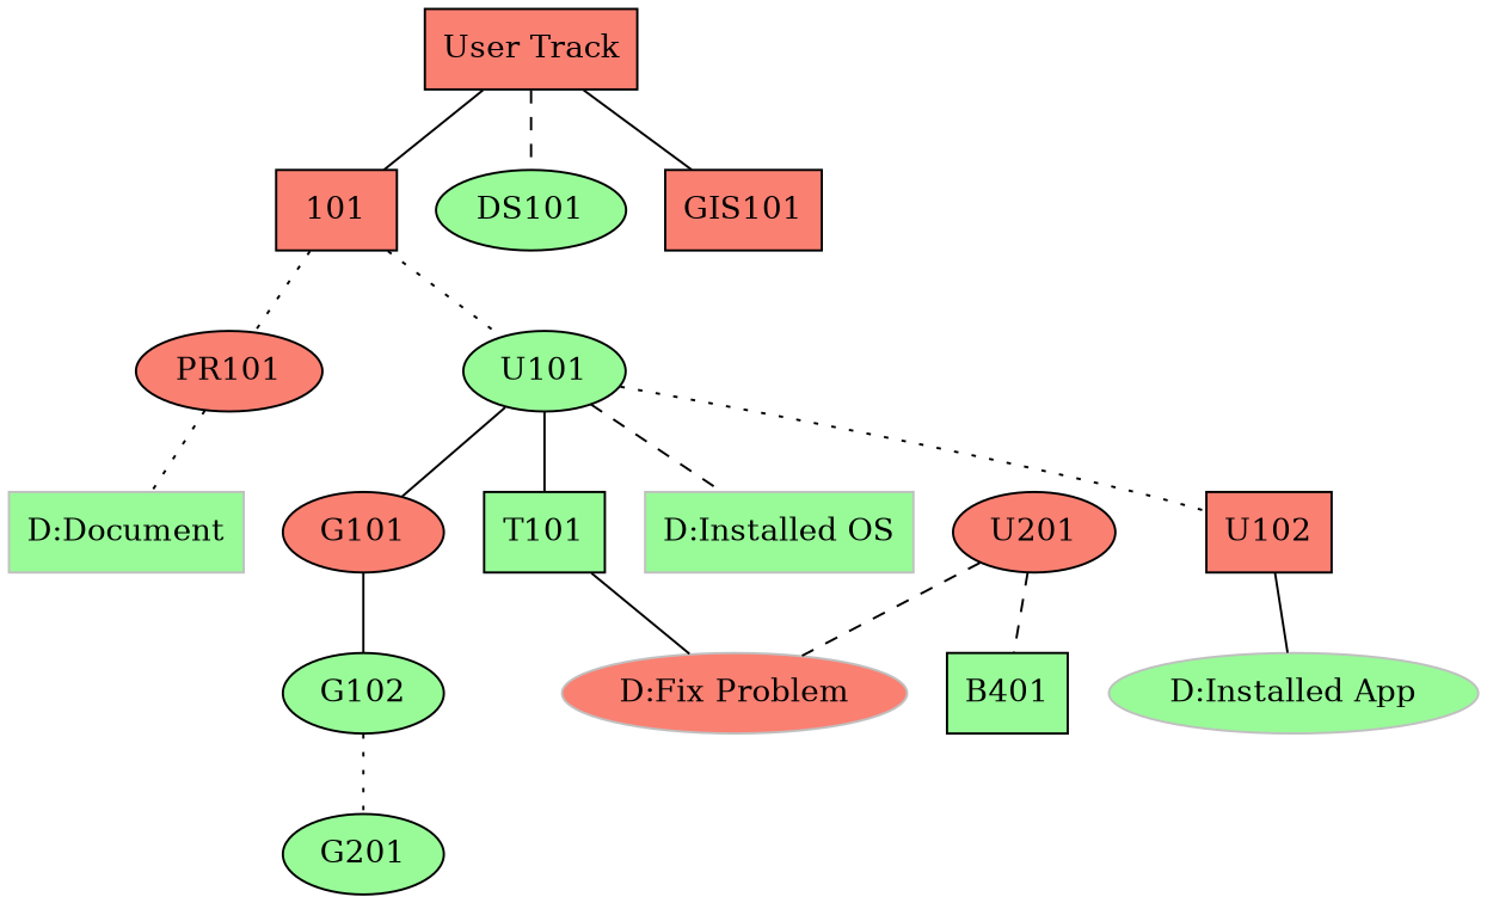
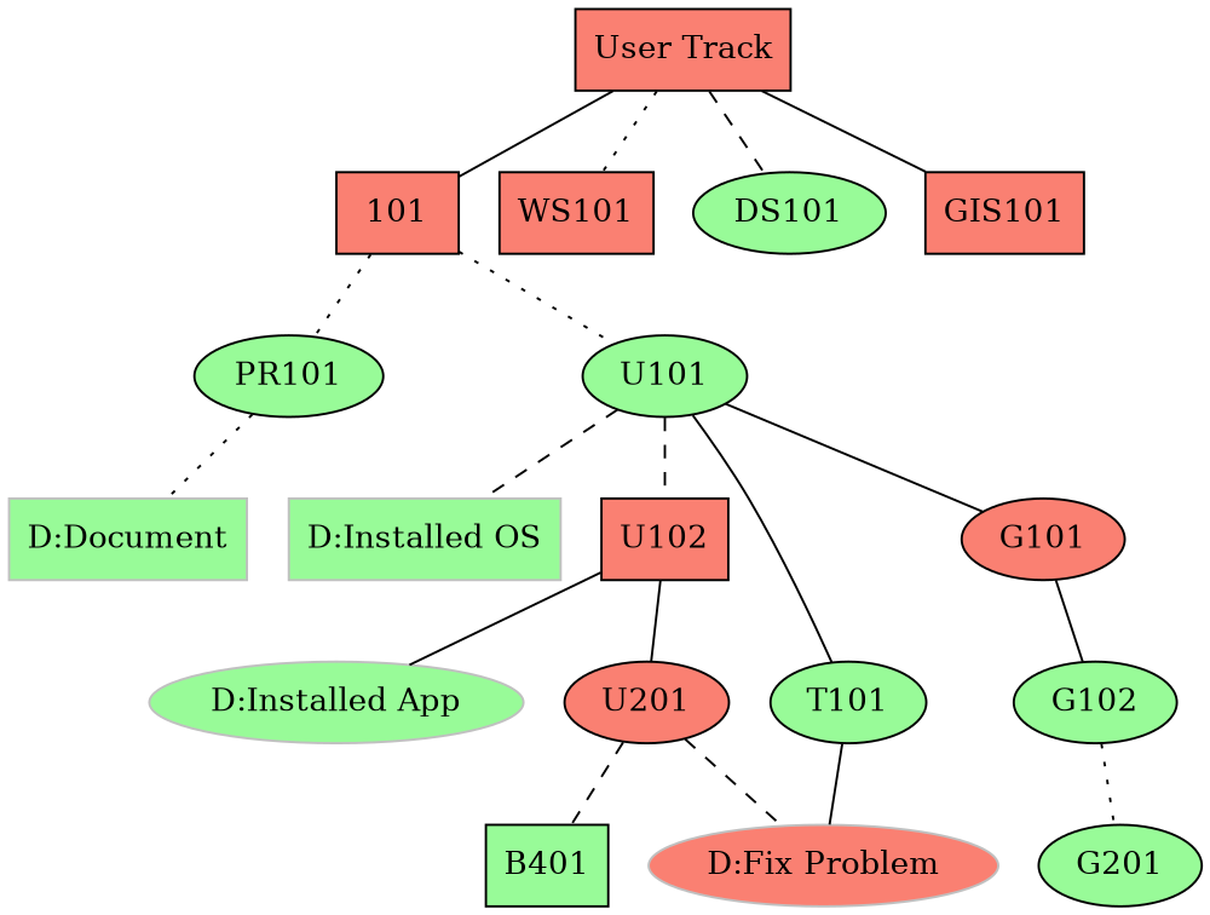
  graph {
    node [fillcolor=salmon shape=ellipse style=filled]
    edge [style=solid]
    n1 [label="User Track" shape=box]
    101 [shape=box]
+   WS101 [shape=box]
    DS101 [fillcolor=palegreen]
    GIS101 [shape=box]
-   PR101
+   PR101 [fillcolor=palegreen]
    U101 [fillcolor=palegreen]
    n8 [color=gray fillcolor=palegreen label="D:Document" shape=box]
    n9 [color=gray fillcolor=palegreen label="D:Installed OS" shape=box]
    n10 [color=gray fillcolor=palegreen label="D:Installed App"]
    n11 [color=gray label="D:Fix Problem"]
    U102 [shape=box]
-   T101 [fillcolor=palegreen shape=box]
+   T101 [fillcolor=palegreen]
    G101
    U201
    G102 [fillcolor=palegreen]
    B401 [fillcolor=palegreen shape=box]
    G201 [fillcolor=palegreen]
    n1 -- 101
+   n1 -- WS101 [style=dotted]
    n1 -- DS101 [style=dashed]
    n1 -- GIS101
    101 -- PR101 [style=dotted]
    101 -- U101 [style=dotted]
    PR101 -- n8 [style=dotted]
    U101 -- n9 [style=dashed]
-   U101 -- U102 [style=dotted]
+   U101 -- U102 [style=dashed]
    U101 -- T101
    U101 -- G101
    U102 -- n10
+   U102 -- U201
    T101 -- n11
    G101 -- G102
    U201 -- n11 [style=dashed]
    U201 -- B401 [style=dashed]
    G102 -- G201 [style=dotted]
  }
